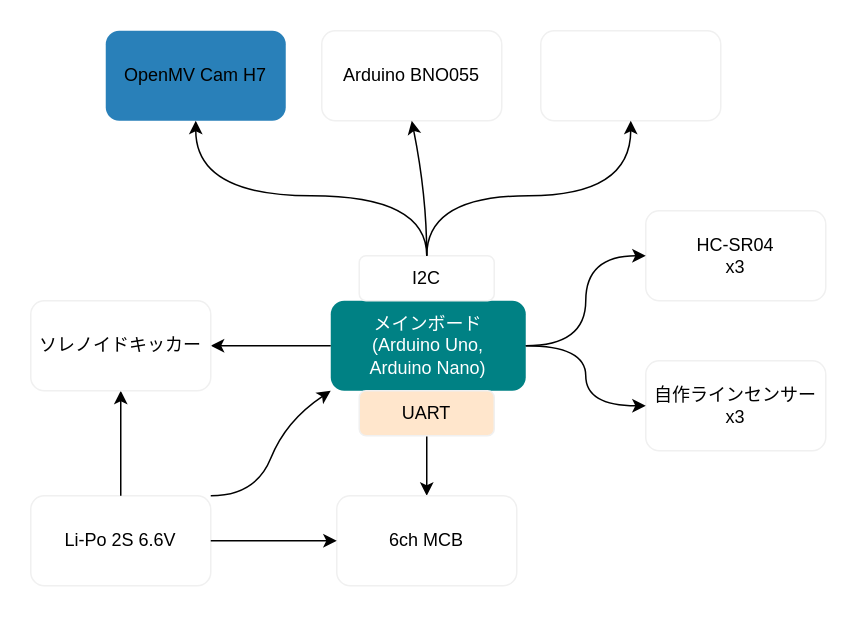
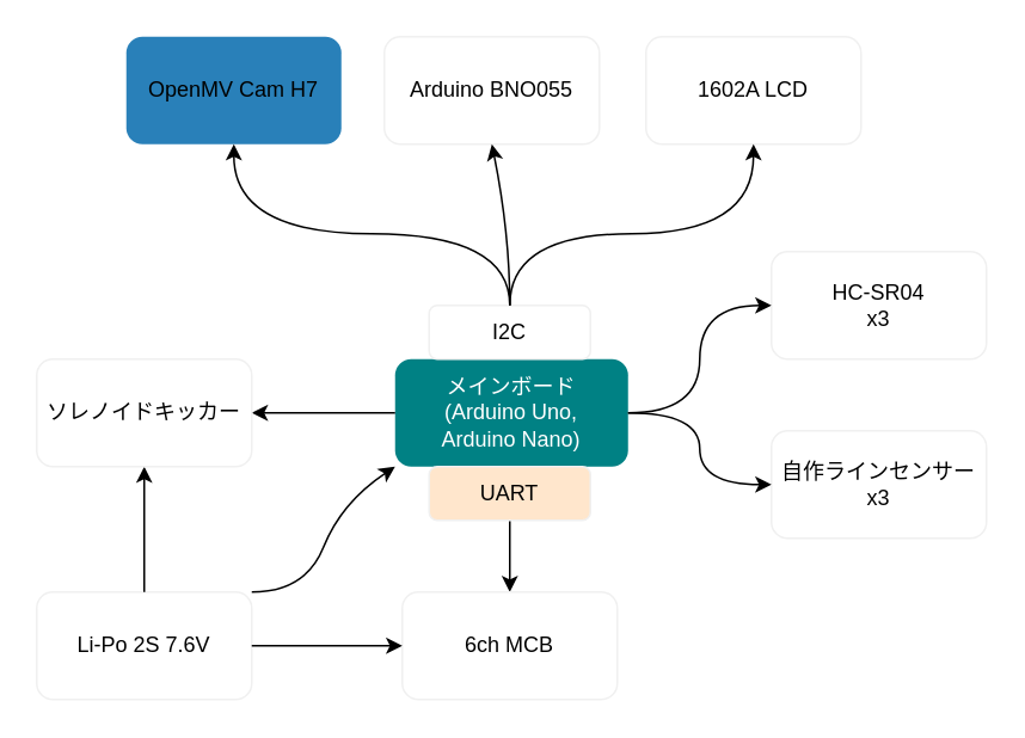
  <mxCell id="0" />
  <mxCell id="1" parent="0" />
  <mxCell id="2" value="" style="rounded=1;whiteSpace=wrap;html=1;fillColor=#008184;strokeColor=none;" vertex="1" parent="1"><mxGeometry x="220" y="200" width="130" height="60" as="geometry" /></mxCell>
  <mxCell id="3" style="edgeStyle=orthogonalEdgeStyle;rounded=0;orthogonalLoop=1;jettySize=auto;html=1;exitX=0;exitY=0.5;exitDx=0;exitDy=0;entryX=1;entryY=0.5;entryDx=0;entryDy=0;fontColor=#000000;" edge="1" parent="1" source="4" target="30"><mxGeometry relative="1" as="geometry" /></mxCell>
  <mxCell id="4" value="メインボード&lt;br&gt;(Arduino Uno,&lt;br&gt;Arduino Nano)" style="text;html=1;align=center;verticalAlign=middle;whiteSpace=wrap;rounded=0;fontColor=#FFFFFF;" vertex="1" parent="1"><mxGeometry x="220" y="200" width="130" height="60" as="geometry" /></mxCell>
  <mxCell id="5" value="" style="rounded=1;whiteSpace=wrap;html=1;strokeColor=#f0f0f0;fontColor=#000000;fillColor=#FFFFFF;" vertex="1" parent="1"><mxGeometry x="239" y="170" width="90" height="30" as="geometry" /></mxCell>
  <mxCell id="6" value="I2C" style="text;html=1;strokeColor=none;fillColor=none;align=center;verticalAlign=middle;whiteSpace=wrap;rounded=0;fontColor=#000000;" vertex="1" parent="1"><mxGeometry x="239" y="170" width="90" height="30" as="geometry" /></mxCell>
  <mxCell id="7" value="" style="rounded=1;whiteSpace=wrap;html=1;fontColor=#000000;fillColor=#2980b9;strokeColor=none;" vertex="1" parent="1"><mxGeometry x="70" y="20" width="120" height="60" as="geometry" /></mxCell>
  <mxCell id="8" value="OpenMV Cam H7" style="text;html=1;strokeColor=none;align=center;verticalAlign=middle;whiteSpace=wrap;rounded=0;fontColor=#000000;" vertex="1" parent="1"><mxGeometry x="70" y="20" width="120" height="60" as="geometry" /></mxCell>
  <mxCell id="9" value="" style="rounded=1;whiteSpace=wrap;html=1;strokeColor=#f0f0f0;fillColor=#FFFFFF;fontColor=#000000;" vertex="1" parent="1"><mxGeometry x="214" y="20" width="120" height="60" as="geometry" /></mxCell>
  <mxCell id="10" value="Arduino BNO055" style="text;html=1;strokeColor=none;fillColor=none;align=center;verticalAlign=middle;whiteSpace=wrap;rounded=0;fontColor=#000000;" vertex="1" parent="1"><mxGeometry x="214" y="25" width="120" height="50" as="geometry" /></mxCell>
  <mxCell id="11" value="" style="rounded=1;whiteSpace=wrap;html=1;strokeColor=#f0f0f0;fillColor=#FFFFFF;fontColor=#000000;" vertex="1" parent="1"><mxGeometry x="360" y="20" width="120" height="60" as="geometry" /></mxCell>
+ <mxCell id="12" value="1602A LCD" style="text;html=1;strokeColor=none;fillColor=none;align=center;verticalAlign=middle;whiteSpace=wrap;rounded=0;fontColor=#000000;" vertex="1" parent="1"><mxGeometry x="375" y="40" width="90" height="20" as="geometry" /></mxCell>
  <mxCell id="13" value="" style="curved=1;endArrow=classic;html=1;fontColor=#000000;entryX=0.5;entryY=1;entryDx=0;entryDy=0;" edge="1" parent="1" target="7"><mxGeometry width="50" height="50" relative="1" as="geometry"><mxPoint x="284" y="170" as="sourcePoint" /><mxPoint x="200" y="180" as="targetPoint" /><Array as="points"><mxPoint x="284" y="130" /><mxPoint x="130" y="130" /></Array></mxGeometry></mxCell>
  <mxCell id="14" value="" style="curved=1;endArrow=classic;html=1;fontColor=#000000;exitX=0.5;exitY=0;exitDx=0;exitDy=0;entryX=0.5;entryY=1;entryDx=0;entryDy=0;" edge="1" parent="1" source="5" target="9"><mxGeometry width="50" height="50" relative="1" as="geometry"><mxPoint x="370" y="140" as="sourcePoint" /><mxPoint x="420" y="90" as="targetPoint" /><Array as="points"><mxPoint x="284" y="130" /></Array></mxGeometry></mxCell>
  <mxCell id="15" value="" style="curved=1;endArrow=classic;html=1;fontColor=#000000;entryX=0.5;entryY=1;entryDx=0;entryDy=0;exitX=0.5;exitY=0;exitDx=0;exitDy=0;" edge="1" parent="1" source="5" target="11"><mxGeometry width="50" height="50" relative="1" as="geometry"><mxPoint x="410" y="160" as="sourcePoint" /><mxPoint x="495" y="125" as="targetPoint" /><Array as="points"><mxPoint x="284" y="130" /><mxPoint x="420" y="130" /></Array></mxGeometry></mxCell>
  <mxCell id="16" value="" style="rounded=1;whiteSpace=wrap;html=1;strokeColor=#f0f0f0;fillColor=#FFFFFF;fontColor=#000000;" vertex="1" parent="1"><mxGeometry x="430" y="140" width="120" height="60" as="geometry" /></mxCell>
  <mxCell id="17" value="HC-SR04&lt;br&gt;x3" style="text;html=1;strokeColor=none;fillColor=none;align=center;verticalAlign=middle;whiteSpace=wrap;rounded=0;fontColor=#000000;" vertex="1" parent="1"><mxGeometry x="430" y="140" width="120" height="60" as="geometry" /></mxCell>
  <mxCell id="18" value="" style="rounded=1;whiteSpace=wrap;html=1;strokeColor=#f0f0f0;fillColor=#FFFFFF;fontColor=#000000;" vertex="1" parent="1"><mxGeometry x="430" y="240" width="120" height="60" as="geometry" /></mxCell>
  <mxCell id="19" value="自作ラインセンサー&lt;br&gt;x3" style="text;html=1;strokeColor=none;fillColor=none;align=center;verticalAlign=middle;whiteSpace=wrap;rounded=0;fontColor=#000000;" vertex="1" parent="1"><mxGeometry x="430" y="240" width="120" height="60" as="geometry" /></mxCell>
  <mxCell id="20" style="edgeStyle=orthogonalEdgeStyle;rounded=0;orthogonalLoop=1;jettySize=auto;html=1;exitX=0.5;exitY=1;exitDx=0;exitDy=0;entryX=0.5;entryY=0;entryDx=0;entryDy=0;fontColor=#000000;" edge="1" parent="1" source="21" target="23"><mxGeometry relative="1" as="geometry" /></mxCell>
  <mxCell id="21" value="UART" style="rounded=1;whiteSpace=wrap;html=1;strokeColor=#f0f0f0;fontColor=#000000;fillColor=#ffe6cc;" vertex="1" parent="1"><mxGeometry x="239" y="260" width="90" height="30" as="geometry" /></mxCell>
  <mxCell id="22" value="" style="rounded=1;whiteSpace=wrap;html=1;strokeColor=#f0f0f0;fillColor=#FFFFFF;fontColor=#000000;" vertex="1" parent="1"><mxGeometry x="224" y="330" width="120" height="60" as="geometry" /></mxCell>
  <mxCell id="23" value="6ch MCB" style="text;html=1;strokeColor=none;fillColor=none;align=center;verticalAlign=middle;whiteSpace=wrap;rounded=0;fontColor=#000000;" vertex="1" parent="1"><mxGeometry x="224" y="330" width="120" height="60" as="geometry" /></mxCell>
  <mxCell id="24" value="" style="rounded=1;whiteSpace=wrap;html=1;strokeColor=#f0f0f0;fillColor=#FFFFFF;fontColor=#000000;" vertex="1" parent="1"><mxGeometry x="20" y="330" width="120" height="60" as="geometry" /></mxCell>
  <mxCell id="25" style="edgeStyle=orthogonalEdgeStyle;rounded=0;orthogonalLoop=1;jettySize=auto;html=1;exitX=1;exitY=0.5;exitDx=0;exitDy=0;entryX=0;entryY=0.5;entryDx=0;entryDy=0;fontColor=#000000;" edge="1" parent="1" source="27" target="23"><mxGeometry relative="1" as="geometry" /></mxCell>
  <mxCell id="26" style="edgeStyle=orthogonalEdgeStyle;rounded=0;orthogonalLoop=1;jettySize=auto;html=1;exitX=0.5;exitY=0;exitDx=0;exitDy=0;entryX=0.5;entryY=1;entryDx=0;entryDy=0;fontColor=#000000;" edge="1" parent="1" source="27" target="30"><mxGeometry relative="1" as="geometry" /></mxCell>
- <mxCell id="27" value="Li-Po 2S 6.6V" style="text;html=1;strokeColor=none;fillColor=none;align=center;verticalAlign=middle;whiteSpace=wrap;rounded=0;fontColor=#000000;" vertex="1" parent="1"><mxGeometry x="20" y="330" width="120" height="60" as="geometry" /></mxCell>
+ <mxCell id="27" value="Li-Po 2S 7.6V" style="text;html=1;strokeColor=none;fillColor=none;align=center;verticalAlign=middle;whiteSpace=wrap;rounded=0;fontColor=#000000;" vertex="1" parent="1"><mxGeometry x="20" y="330" width="120" height="60" as="geometry" /></mxCell>
  <mxCell id="28" value="" style="rounded=1;whiteSpace=wrap;html=1;fontColor=#FFFFFF;fillColor=#FFFFFF;strokeColor=none;" vertex="1" parent="1"><mxGeometry x="430" y="330" width="120" height="60" as="geometry" /></mxCell>
  <mxCell id="29" value="" style="rounded=1;whiteSpace=wrap;html=1;strokeColor=#f0f0f0;fillColor=#FFFFFF;fontColor=#000000;" vertex="1" parent="1"><mxGeometry x="20" y="200" width="120" height="60" as="geometry" /></mxCell>
  <mxCell id="30" value="ソレノイドキッカー" style="text;html=1;strokeColor=none;fillColor=none;align=center;verticalAlign=middle;whiteSpace=wrap;rounded=0;fontColor=#000000;" vertex="1" parent="1"><mxGeometry x="20" y="200" width="120" height="60" as="geometry" /></mxCell>
  <mxCell id="31" value="" style="curved=1;endArrow=classic;html=1;fontColor=#000000;exitX=1;exitY=0;exitDx=0;exitDy=0;entryX=0;entryY=1;entryDx=0;entryDy=0;" edge="1" parent="1" source="27" target="4"><mxGeometry width="50" height="50" relative="1" as="geometry"><mxPoint x="90" y="280" as="sourcePoint" /><mxPoint x="140" y="230" as="targetPoint" /><Array as="points"><mxPoint x="170" y="330" /><mxPoint x="190" y="280" /></Array></mxGeometry></mxCell>
  <mxCell id="32" value="" style="curved=1;endArrow=classic;html=1;fontColor=#000000;exitX=1;exitY=0.5;exitDx=0;exitDy=0;entryX=0;entryY=0.5;entryDx=0;entryDy=0;" edge="1" parent="1" source="4" target="17"><mxGeometry width="50" height="50" relative="1" as="geometry"><mxPoint x="360" y="195" as="sourcePoint" /><mxPoint x="410" y="145" as="targetPoint" /><Array as="points"><mxPoint x="390" y="230" /><mxPoint x="390" y="170" /></Array></mxGeometry></mxCell>
  <mxCell id="33" value="" style="curved=1;endArrow=classic;html=1;fontColor=#000000;exitX=1;exitY=0.5;exitDx=0;exitDy=0;entryX=0;entryY=0.5;entryDx=0;entryDy=0;" edge="1" parent="1" source="4" target="19"><mxGeometry width="50" height="50" relative="1" as="geometry"><mxPoint x="360" y="240" as="sourcePoint" /><mxPoint x="440" y="180" as="targetPoint" /><Array as="points"><mxPoint x="390" y="230" /><mxPoint x="390" y="270" /></Array></mxGeometry></mxCell>
